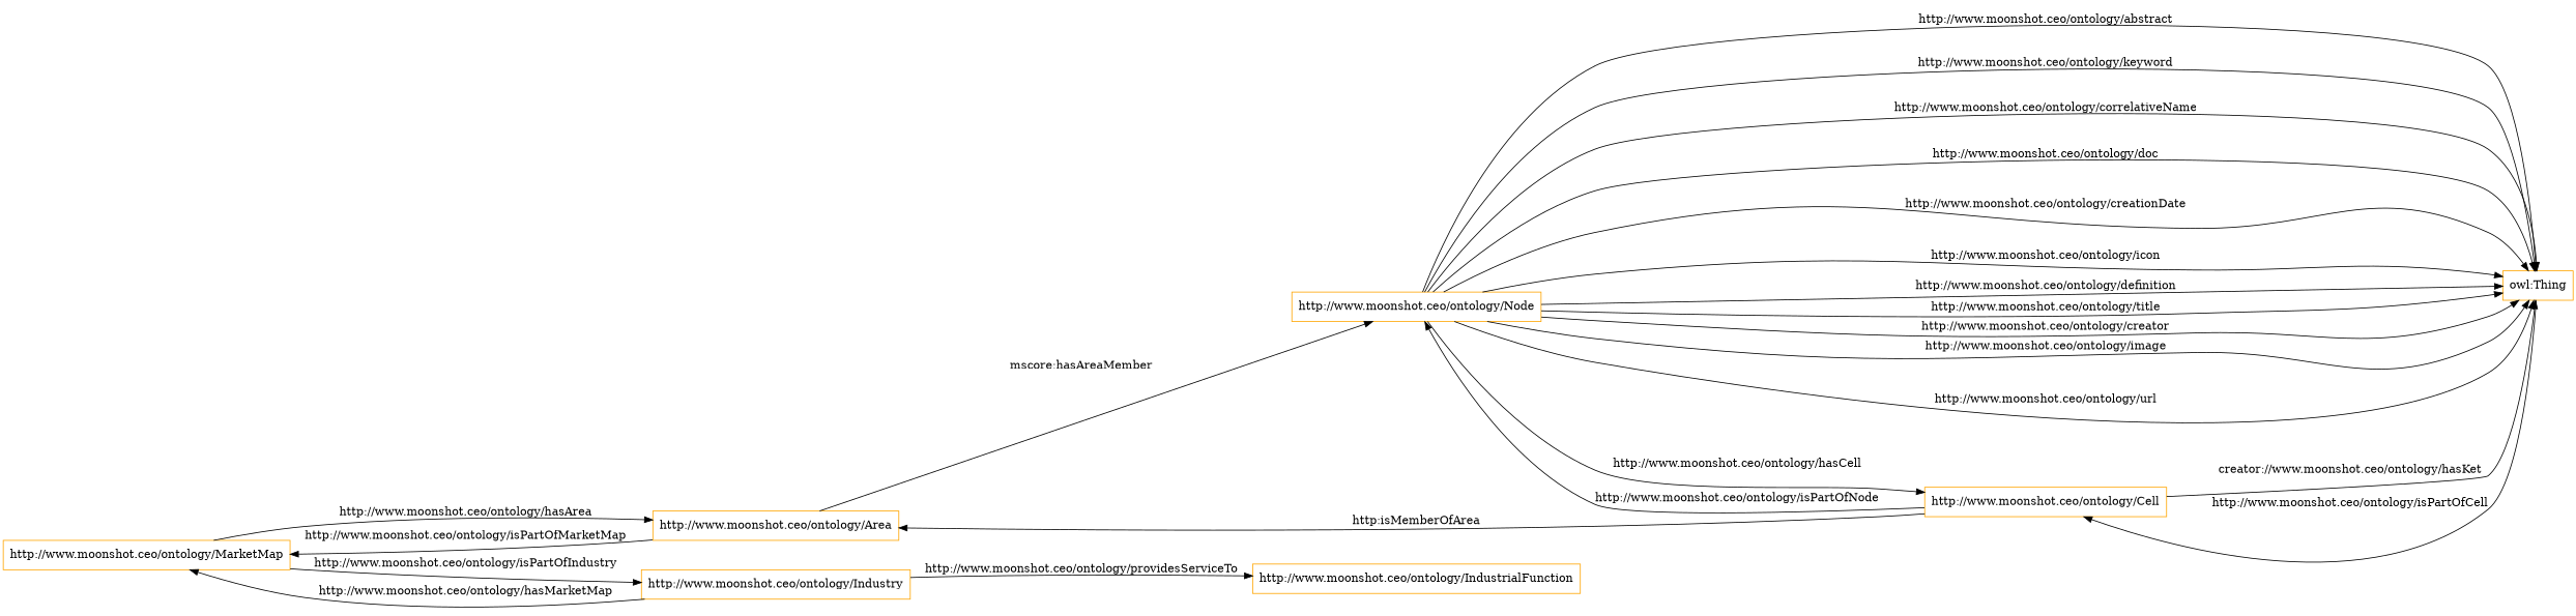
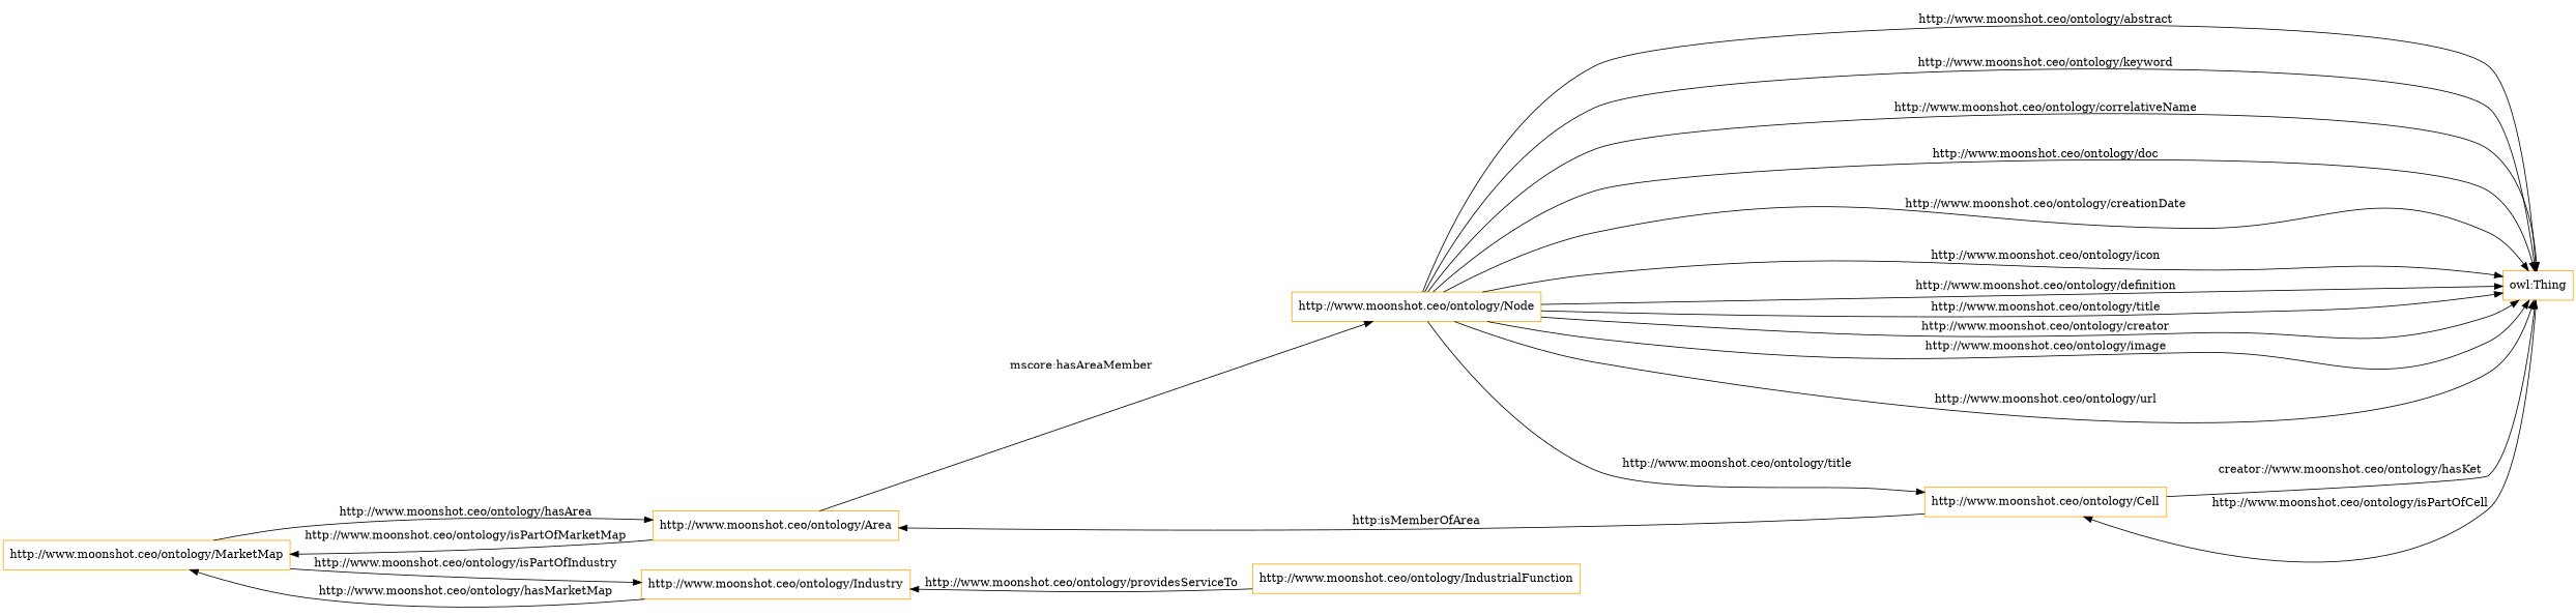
  digraph {
    rankdir=LR
    node [color=orange shape=rectangle]
    "http://www.moonshot.ceo/ontology/MarketMap"
    "http://www.moonshot.ceo/ontology/Area"
    "http://www.moonshot.ceo/ontology/Industry"
    "http://www.moonshot.ceo/ontology/Node"
    "http://www.moonshot.ceo/ontology/Cell"
    "owl:Thing"
    "http://www.moonshot.ceo/ontology/IndustrialFunction"
    "http://www.moonshot.ceo/ontology/MarketMap" -> "http://www.moonshot.ceo/ontology/Area" [label="http://www.moonshot.ceo/ontology/hasArea"]
    "http://www.moonshot.ceo/ontology/MarketMap" -> "http://www.moonshot.ceo/ontology/Industry" [label="http://www.moonshot.ceo/ontology/isPartOfIndustry"]
    "http://www.moonshot.ceo/ontology/Area" -> "http://www.moonshot.ceo/ontology/MarketMap" [label="http://www.moonshot.ceo/ontology/isPartOfMarketMap"]
    "http://www.moonshot.ceo/ontology/Area" -> "http://www.moonshot.ceo/ontology/Node" [label="mscore:hasAreaMember"]
    "http://www.moonshot.ceo/ontology/Industry" -> "http://www.moonshot.ceo/ontology/MarketMap" [label="http://www.moonshot.ceo/ontology/hasMarketMap"]
-   "http://www.moonshot.ceo/ontology/Node" -> "http://www.moonshot.ceo/ontology/Cell" [label="http://www.moonshot.ceo/ontology/hasCell"]
+   "http://www.moonshot.ceo/ontology/Node" -> "http://www.moonshot.ceo/ontology/Cell" [label="http://www.moonshot.ceo/ontology/title"]
    "http://www.moonshot.ceo/ontology/Node" -> "owl:Thing" [label="http://www.moonshot.ceo/ontology/abstract"]
    "http://www.moonshot.ceo/ontology/Node" -> "owl:Thing" [label="http://www.moonshot.ceo/ontology/keyword"]
    "http://www.moonshot.ceo/ontology/Node" -> "owl:Thing" [label="http://www.moonshot.ceo/ontology/correlativeName"]
    "http://www.moonshot.ceo/ontology/Node" -> "owl:Thing" [label="http://www.moonshot.ceo/ontology/doc"]
    "http://www.moonshot.ceo/ontology/Node" -> "owl:Thing" [label="http://www.moonshot.ceo/ontology/creationDate"]
    "http://www.moonshot.ceo/ontology/Node" -> "owl:Thing" [label="http://www.moonshot.ceo/ontology/icon"]
    "http://www.moonshot.ceo/ontology/Node" -> "owl:Thing" [label="http://www.moonshot.ceo/ontology/definition"]
    "http://www.moonshot.ceo/ontology/Node" -> "owl:Thing" [label="http://www.moonshot.ceo/ontology/title"]
    "http://www.moonshot.ceo/ontology/Node" -> "owl:Thing" [label="http://www.moonshot.ceo/ontology/creator"]
    "http://www.moonshot.ceo/ontology/Node" -> "owl:Thing" [label="http://www.moonshot.ceo/ontology/image"]
    "http://www.moonshot.ceo/ontology/Node" -> "owl:Thing" [label="http://www.moonshot.ceo/ontology/url"]
    "http://www.moonshot.ceo/ontology/Cell" -> "http://www.moonshot.ceo/ontology/Area" [label="http:isMemberOfArea"]
-   "http://www.moonshot.ceo/ontology/Cell" -> "http://www.moonshot.ceo/ontology/Node" [label="http://www.moonshot.ceo/ontology/isPartOfNode"]
    "http://www.moonshot.ceo/ontology/Cell" -> "owl:Thing" [label="creator://www.moonshot.ceo/ontology/hasKet"]
    "owl:Thing" -> "http://www.moonshot.ceo/ontology/Cell" [label="http://www.moonshot.ceo/ontology/isPartOfCell"]
-   "http://www.moonshot.ceo/ontology/Industry" -> "http://www.moonshot.ceo/ontology/IndustrialFunction" [label="http://www.moonshot.ceo/ontology/providesServiceTo"]
+   "http://www.moonshot.ceo/ontology/IndustrialFunction" -> "http://www.moonshot.ceo/ontology/Industry" [label="http://www.moonshot.ceo/ontology/providesServiceTo"]
  }
